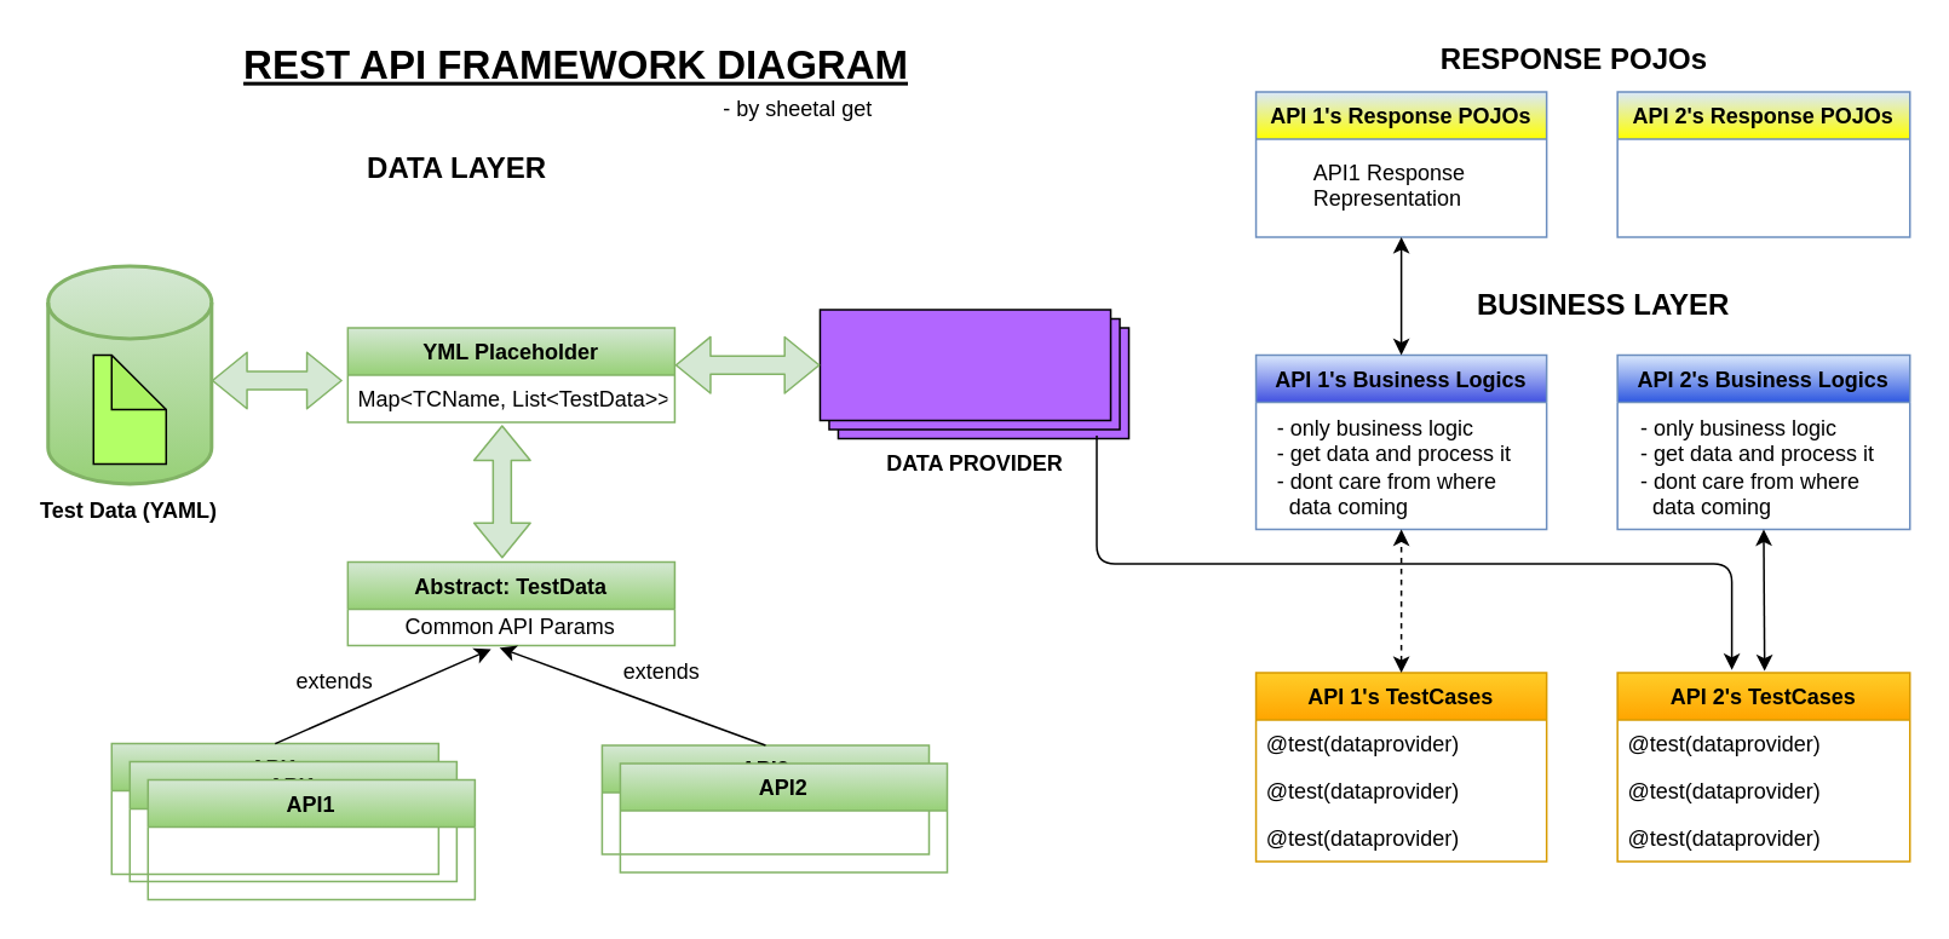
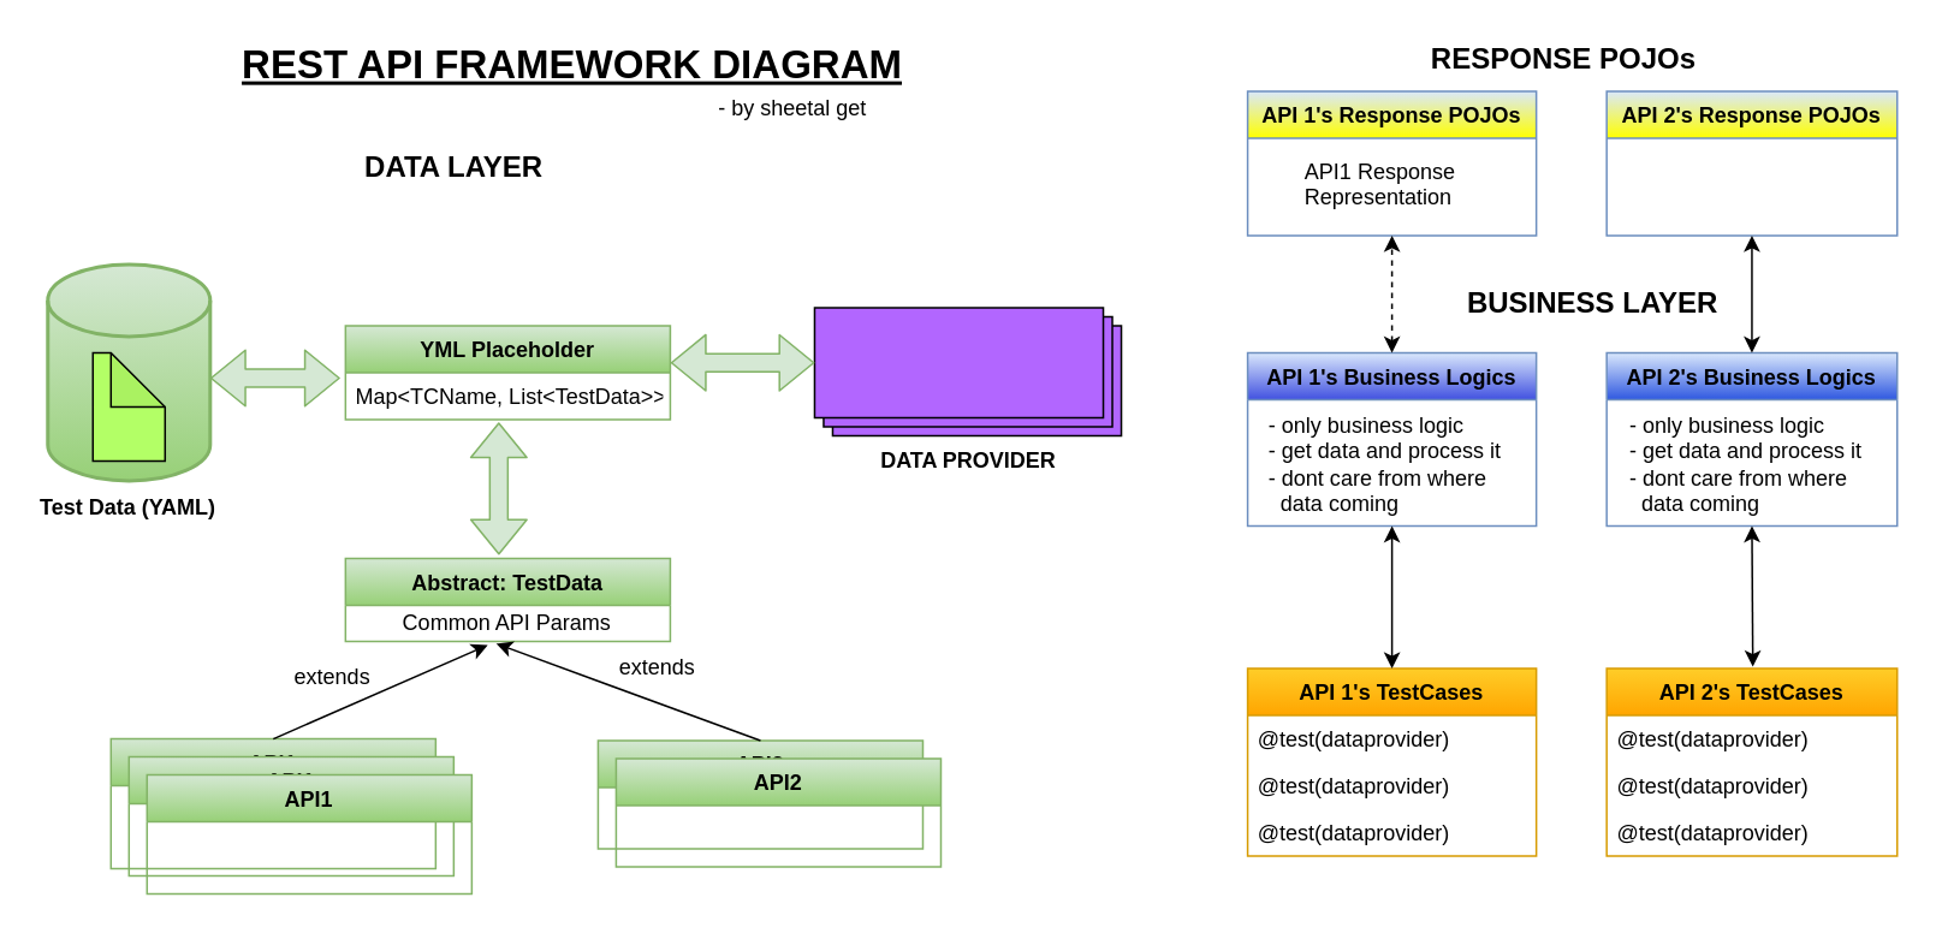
  <mxCell id="0" />
  <mxCell id="1" parent="0" />
  <mxCell id="2" value="" style="strokeWidth=2;html=1;shape=mxgraph.flowchart.database;whiteSpace=wrap;fillColor=#d5e8d4;strokeColor=#82b366;gradientColor=#97d077;" parent="1" vertex="1"><mxGeometry x="26" y="146" width="90" height="120" as="geometry" /></mxCell>
  <mxCell id="3" value="" style="shape=note;whiteSpace=wrap;html=1;backgroundOutline=1;darkOpacity=0.05;fillColor=#B3FF66;" parent="1" vertex="1"><mxGeometry x="51" y="195" width="40" height="60" as="geometry" /></mxCell>
  <mxCell id="4" value="&lt;span style=&quot;font-family: &amp;#34;helvetica&amp;#34; , &amp;#34;arial&amp;#34; , sans-serif ; font-size: 0px&quot;&gt;%3CmxGraphModel%3E%3Croot%3E%3CmxCell%20id%3D%220%22%2F%3E%3CmxCell%20id%3D%221%22%20parent%3D%220%22%2F%3E%3CmxCell%20id%3D%222%22%20value%3D%22POJO%20For%20API1's%26lt%3Bbr%26gt%3BTestData%22%20style%3D%22text%3Bhtml%3D1%3Bresizable%3D0%3Bpoints%3D%5B%5D%3Bautosize%3D1%3Balign%3Dleft%3BverticalAlign%3Dtop%3BspacingTop%3D-4%3B%22%20vertex%3D%221%22%20parent%3D%221%22%3E%3CmxGeometry%20x%3D%22205%22%20y%3D%22405%22%20width%3D%22110%22%20height%3D%2230%22%20as%3D%22geometry%22%2F%3E%3C%2FmxCell%3E%3C%2Froot%3E%3C%2FmxGraphModel%3E&lt;/span&gt;" style="text;html=1;resizable=0;points=[];autosize=1;align=left;verticalAlign=top;spacingTop=-4;" parent="1" vertex="1"><mxGeometry x="245" y="395" width="20" height="20" as="geometry" /></mxCell>
  <mxCell id="5" value="Abstract: TestData" style="swimlane;fontStyle=1;childLayout=stackLayout;horizontal=1;startSize=26;fillColor=#d5e8d4;horizontalStack=0;resizeParent=1;resizeParentMax=0;resizeLast=0;collapsible=1;marginBottom=0;strokeColor=#82b366;gradientColor=#97d077;" parent="1" vertex="1"><mxGeometry x="191" y="309" width="180" height="46" as="geometry" /></mxCell>
  <mxCell id="6" value="&amp;nbsp; &amp;nbsp; &amp;nbsp; &amp;nbsp; &amp;nbsp;Common API Params" style="text;html=1;resizable=0;points=[];autosize=1;align=left;verticalAlign=top;spacingTop=-4;" vertex="1" parent="5"><mxGeometry y="26" width="180" height="20" as="geometry" /></mxCell>
  <mxCell id="7" value="YML Placeholder" style="swimlane;fontStyle=1;childLayout=stackLayout;horizontal=1;startSize=26;fillColor=#d5e8d4;horizontalStack=0;resizeParent=1;resizeParentMax=0;resizeLast=0;collapsible=1;marginBottom=0;gradientColor=#97d077;strokeColor=#82b366;" parent="1" vertex="1"><mxGeometry x="191" y="180" width="180" height="52" as="geometry" /></mxCell>
  <mxCell id="8" value="Map&lt;TCName, List&lt;TestData&gt;&gt;" style="text;strokeColor=none;fillColor=none;align=left;verticalAlign=top;spacingLeft=4;spacingRight=4;overflow=hidden;rotatable=0;points=[[0,0.5],[1,0.5]];portConstraint=eastwest;" parent="7" vertex="1"><mxGeometry y="26" width="180" height="26" as="geometry" /></mxCell>
  <mxCell id="9" value="API 1's TestCases" style="swimlane;fontStyle=1;childLayout=stackLayout;horizontal=1;startSize=26;fillColor=#ffcd28;horizontalStack=0;resizeParent=1;resizeParentMax=0;resizeLast=0;collapsible=1;marginBottom=0;strokeColor=#d79b00;gradientColor=#ffa500;" parent="1" vertex="1"><mxGeometry x="691" y="370" width="160" height="104" as="geometry" /></mxCell>
  <mxCell id="10" value="@test(dataprovider)" style="text;strokeColor=none;fillColor=none;align=left;verticalAlign=top;spacingLeft=4;spacingRight=4;overflow=hidden;rotatable=0;points=[[0,0.5],[1,0.5]];portConstraint=eastwest;" parent="9" vertex="1"><mxGeometry y="26" width="160" height="26" as="geometry" /></mxCell>
  <mxCell id="11" value="@test(dataprovider)" style="text;strokeColor=none;fillColor=none;align=left;verticalAlign=top;spacingLeft=4;spacingRight=4;overflow=hidden;rotatable=0;points=[[0,0.5],[1,0.5]];portConstraint=eastwest;" parent="9" vertex="1"><mxGeometry y="52" width="160" height="26" as="geometry" /></mxCell>
  <mxCell id="12" value="@test(dataprovider)" style="text;strokeColor=none;fillColor=none;align=left;verticalAlign=top;spacingLeft=4;spacingRight=4;overflow=hidden;rotatable=0;points=[[0,0.5],[1,0.5]];portConstraint=eastwest;" parent="9" vertex="1"><mxGeometry y="78" width="160" height="26" as="geometry" /></mxCell>
  <mxCell id="13" value="API 2's TestCases" style="swimlane;fontStyle=1;childLayout=stackLayout;horizontal=1;startSize=26;fillColor=#ffcd28;horizontalStack=0;resizeParent=1;resizeParentMax=0;resizeLast=0;collapsible=1;marginBottom=0;gradientColor=#ffa500;strokeColor=#d79b00;" parent="1" vertex="1"><mxGeometry x="890" y="370" width="161" height="104" as="geometry" /></mxCell>
  <mxCell id="14" value="@test(dataprovider)" style="text;strokeColor=none;fillColor=none;align=left;verticalAlign=top;spacingLeft=4;spacingRight=4;overflow=hidden;rotatable=0;points=[[0,0.5],[1,0.5]];portConstraint=eastwest;" parent="13" vertex="1"><mxGeometry y="26" width="161" height="26" as="geometry" /></mxCell>
  <mxCell id="15" value="@test(dataprovider)" style="text;strokeColor=none;fillColor=none;align=left;verticalAlign=top;spacingLeft=4;spacingRight=4;overflow=hidden;rotatable=0;points=[[0,0.5],[1,0.5]];portConstraint=eastwest;" parent="13" vertex="1"><mxGeometry y="52" width="161" height="26" as="geometry" /></mxCell>
  <mxCell id="16" value="@test(dataprovider)" style="text;strokeColor=none;fillColor=none;align=left;verticalAlign=top;spacingLeft=4;spacingRight=4;overflow=hidden;rotatable=0;points=[[0,0.5],[1,0.5]];portConstraint=eastwest;" parent="13" vertex="1"><mxGeometry y="78" width="161" height="26" as="geometry" /></mxCell>
  <mxCell id="17" style="edgeStyle=orthogonalEdgeStyle;rounded=0;orthogonalLoop=1;jettySize=auto;html=1;" parent="1" edge="1"><mxGeometry relative="1" as="geometry"><mxPoint x="761" y="330" as="targetPoint" /><mxPoint x="761" y="330" as="sourcePoint" /></mxGeometry></mxCell>
  <mxCell id="18" value="&lt;b&gt;DATA PROVIDER&lt;/b&gt;" style="verticalLabelPosition=bottom;verticalAlign=top;html=1;shape=mxgraph.basic.layered_rect;dx=10;outlineConnect=0;strokeColor=#000000;fillColor=#B266FF;gradientColor=none;" parent="1" vertex="1"><mxGeometry x="451" y="170" width="170" height="71" as="geometry" /></mxCell>
  <mxCell id="19" value="API 1's Business Logics" style="swimlane;fontStyle=1;childLayout=stackLayout;horizontal=1;startSize=26;fillColor=#dae8fc;horizontalStack=0;resizeParent=1;resizeParentMax=0;resizeLast=0;collapsible=1;marginBottom=0;strokeColor=#6c8ebf;gradientColor=#4151E0;" parent="1" vertex="1"><mxGeometry x="691" y="195" width="160" height="96" as="geometry" /></mxCell>
  <mxCell id="20" value="API 2's Business Logics" style="swimlane;fontStyle=1;childLayout=stackLayout;horizontal=1;startSize=26;fillColor=#dae8fc;horizontalStack=0;resizeParent=1;resizeParentMax=0;resizeLast=0;collapsible=1;marginBottom=0;strokeColor=#6c8ebf;gradientColor=#2F58E0;" parent="1" vertex="1"><mxGeometry x="890" y="195" width="161" height="96" as="geometry" /></mxCell>
  <mxCell id="21" value="&lt;b&gt;&lt;font style=&quot;font-size: 16px&quot;&gt;BUSINESS LAYER&lt;/font&gt;&lt;/b&gt;" style="text;html=1;resizable=0;points=[];autosize=1;align=left;verticalAlign=top;spacingTop=-4;" parent="1" vertex="1"><mxGeometry x="811" y="155" width="150" height="20" as="geometry" /></mxCell>
  <mxCell id="22" value="&lt;b&gt;&lt;font style=&quot;font-size: 16px&quot;&gt;DATA LAYER&lt;/font&gt;&lt;/b&gt;" style="text;html=1;resizable=0;points=[];autosize=1;align=left;verticalAlign=top;spacingTop=-4;" parent="1" vertex="1"><mxGeometry x="200" y="80" width="110" height="20" as="geometry" /></mxCell>
  <mxCell id="23" value="API 1's Response POJOs" style="swimlane;fontStyle=1;childLayout=stackLayout;horizontal=1;startSize=26;fillColor=#dae8fc;horizontalStack=0;resizeParent=1;resizeParentMax=0;resizeLast=0;collapsible=1;marginBottom=0;strokeColor=#6c8ebf;gradientColor=#FFFF00;" parent="1" vertex="1"><mxGeometry x="691" y="50" width="160" height="80" as="geometry" /></mxCell>
  <mxCell id="24" value="API 2's Response POJOs" style="swimlane;fontStyle=1;childLayout=stackLayout;horizontal=1;startSize=26;fillColor=#dae8fc;horizontalStack=0;resizeParent=1;resizeParentMax=0;resizeLast=0;collapsible=1;marginBottom=0;strokeColor=#6c8ebf;gradientColor=#FFFF00;" parent="1" vertex="1"><mxGeometry x="890" y="50" width="161" height="80" as="geometry" /></mxCell>
  <mxCell id="25" value="&lt;b&gt;&lt;font style=&quot;font-size: 16px&quot;&gt;RESPONSE POJOs&lt;/font&gt;&lt;/b&gt;" style="text;html=1;resizable=0;points=[];autosize=1;align=left;verticalAlign=top;spacingTop=-4;" parent="1" vertex="1"><mxGeometry x="791" y="20" width="160" height="20" as="geometry" /></mxCell>
- <mxCell id="26" value="" style="endArrow=classic;startArrow=classic;html=1;exitX=0.5;exitY=0;exitDx=0;exitDy=0;entryX=0.5;entryY=1;entryDx=0;entryDy=0;" parent="1" source="19" target="23" edge="1"><mxGeometry width="50" height="50" relative="1" as="geometry"><mxPoint x="626" y="179.5" as="sourcePoint" /><mxPoint x="676" y="129.5" as="targetPoint" /></mxGeometry></mxCell>
- <mxCell id="28" value="" style="edgeStyle=elbowEdgeStyle;elbow=vertical;endArrow=classic;html=1;entryX=0.391;entryY=-0.015;entryDx=0;entryDy=0;exitX=0.896;exitY=0.977;exitDx=0;exitDy=0;exitPerimeter=0;entryPerimeter=0;" parent="1" source="18" target="13" edge="1"><mxGeometry width="50" height="50" relative="1" as="geometry"><mxPoint x="651" y="340" as="sourcePoint" /><mxPoint x="515" y="270" as="targetPoint" /><Array as="points"><mxPoint x="631" y="310" /><mxPoint x="791" y="340" /></Array></mxGeometry></mxCell>
+ <mxCell id="26" value="" style="endArrow=classic;startArrow=classic;html=1;exitX=0.5;exitY=0;exitDx=0;exitDy=0;entryX=0.5;entryY=1;entryDx=0;entryDy=0;dashed=1;" parent="1" source="19" target="23" edge="1"><mxGeometry width="50" height="50" relative="1" as="geometry"><mxPoint x="626" y="179.5" as="sourcePoint" /><mxPoint x="676" y="129.5" as="targetPoint" /></mxGeometry></mxCell>
+ <mxCell id="27" value="" style="endArrow=classic;startArrow=classic;html=1;entryX=0.5;entryY=1;entryDx=0;entryDy=0;" parent="1" source="20" target="24" edge="1"><mxGeometry width="50" height="50" relative="1" as="geometry"><mxPoint x="781" y="205" as="sourcePoint" /><mxPoint x="971" y="160" as="targetPoint" /></mxGeometry></mxCell>
  <mxCell id="29" value="" style="endArrow=classic;startArrow=classic;html=1;entryX=0.5;entryY=1;entryDx=0;entryDy=0;" parent="1" target="20" edge="1"><mxGeometry width="50" height="50" relative="1" as="geometry"><mxPoint x="971" y="369" as="sourcePoint" /><mxPoint x="991" y="300" as="targetPoint" /></mxGeometry></mxCell>
- <mxCell id="30" value="" style="endArrow=classic;startArrow=classic;html=1;entryX=0.5;entryY=1;entryDx=0;entryDy=0;exitX=0.5;exitY=0;exitDx=0;exitDy=0;dashed=1;" parent="1" source="9" target="19" edge="1"><mxGeometry width="50" height="50" relative="1" as="geometry"><mxPoint x="981" y="379" as="sourcePoint" /><mxPoint x="980.5" y="301" as="targetPoint" /></mxGeometry></mxCell>
+ <mxCell id="30" value="" style="endArrow=classic;startArrow=classic;html=1;entryX=0.5;entryY=1;entryDx=0;entryDy=0;exitX=0.5;exitY=0;exitDx=0;exitDy=0;" parent="1" source="9" target="19" edge="1"><mxGeometry width="50" height="50" relative="1" as="geometry"><mxPoint x="981" y="379" as="sourcePoint" /><mxPoint x="980.5" y="301" as="targetPoint" /></mxGeometry></mxCell>
  <mxCell id="31" value="&lt;b&gt;Test Data (YAML)&lt;/b&gt;" style="text;html=1;resizable=0;points=[];autosize=1;align=left;verticalAlign=top;spacingTop=-4;" parent="1" vertex="1"><mxGeometry x="20" y="271" width="110" height="20" as="geometry" /></mxCell>
  <mxCell id="32" value="&lt;b&gt;&lt;font style=&quot;font-size: 22px&quot;&gt;&lt;u&gt;REST API FRAMEWORK DIAGRAM&lt;/u&gt;&lt;/font&gt;&lt;/b&gt;" style="text;html=1;resizable=0;points=[];autosize=1;align=left;verticalAlign=top;spacingTop=-4;" parent="1" vertex="1"><mxGeometry x="132" y="20" width="380" height="20" as="geometry" /></mxCell>
  <mxCell id="33" value="API1" style="swimlane;fontStyle=1;childLayout=stackLayout;horizontal=1;startSize=26;fillColor=#d5e8d4;horizontalStack=0;resizeParent=1;resizeParentMax=0;resizeLast=0;collapsible=1;marginBottom=0;strokeColor=#82b366;gradientColor=#97d077;" vertex="1" parent="1"><mxGeometry x="61" y="409" width="180" height="72" as="geometry" /></mxCell>
  <mxCell id="34" value="API2" style="swimlane;fontStyle=1;childLayout=stackLayout;horizontal=1;startSize=26;fillColor=#d5e8d4;horizontalStack=0;resizeParent=1;resizeParentMax=0;resizeLast=0;collapsible=1;marginBottom=0;strokeColor=#82b366;gradientColor=#97d077;" vertex="1" parent="1"><mxGeometry x="331" y="410" width="180" height="60" as="geometry" /></mxCell>
  <mxCell id="35" value="API1" style="swimlane;fontStyle=1;childLayout=stackLayout;horizontal=1;startSize=26;fillColor=#d5e8d4;horizontalStack=0;resizeParent=1;resizeParentMax=0;resizeLast=0;collapsible=1;marginBottom=0;strokeColor=#82b366;gradientColor=#97d077;" vertex="1" parent="1"><mxGeometry x="71" y="419" width="180" height="66" as="geometry" /></mxCell>
  <mxCell id="36" value="API1" style="swimlane;fontStyle=1;childLayout=stackLayout;horizontal=1;startSize=26;fillColor=#d5e8d4;horizontalStack=0;resizeParent=1;resizeParentMax=0;resizeLast=0;collapsible=1;marginBottom=0;strokeColor=#82b366;gradientColor=#97d077;" vertex="1" parent="1"><mxGeometry x="81" y="429" width="180" height="66" as="geometry" /></mxCell>
  <mxCell id="37" value="API2" style="swimlane;fontStyle=1;childLayout=stackLayout;horizontal=1;startSize=26;fillColor=#d5e8d4;horizontalStack=0;resizeParent=1;resizeParentMax=0;resizeLast=0;collapsible=1;marginBottom=0;strokeColor=#82b366;gradientColor=#97d077;" vertex="1" parent="1"><mxGeometry x="341" y="420" width="180" height="60" as="geometry" /></mxCell>
  <mxCell id="38" value="" style="endArrow=classic;html=1;entryX=0.438;entryY=1.1;entryDx=0;entryDy=0;entryPerimeter=0;exitX=0.5;exitY=0;exitDx=0;exitDy=0;" edge="1" parent="1" source="33" target="6"><mxGeometry width="50" height="50" relative="1" as="geometry"><mxPoint x="21" y="640" as="sourcePoint" /><mxPoint x="71" y="590" as="targetPoint" /></mxGeometry></mxCell>
  <mxCell id="39" value="" style="endArrow=classic;html=1;exitX=0.5;exitY=0;exitDx=0;exitDy=0;entryX=0.464;entryY=1.06;entryDx=0;entryDy=0;entryPerimeter=0;" edge="1" parent="1" source="34" target="6"><mxGeometry width="50" height="50" relative="1" as="geometry"><mxPoint x="21" y="640" as="sourcePoint" /><mxPoint x="71" y="590" as="targetPoint" /></mxGeometry></mxCell>
  <mxCell id="40" value="extends" style="text;html=1;resizable=0;points=[];autosize=1;align=left;verticalAlign=top;spacingTop=-4;" vertex="1" parent="1"><mxGeometry x="161" y="365" width="60" height="20" as="geometry" /></mxCell>
  <mxCell id="41" value="" style="shape=flexArrow;endArrow=classic;startArrow=classic;html=1;entryX=0.472;entryY=1.058;entryDx=0;entryDy=0;entryPerimeter=0;fillColor=#d5e8d4;strokeColor=#82b366;" edge="1" parent="1" target="8"><mxGeometry width="50" height="50" relative="1" as="geometry"><mxPoint x="276" y="307" as="sourcePoint" /><mxPoint x="71" y="590" as="targetPoint" /></mxGeometry></mxCell>
  <mxCell id="42" value="" style="shape=flexArrow;endArrow=classic;startArrow=classic;html=1;fillColor=#d5e8d4;strokeColor=#82b366;" edge="1" parent="1"><mxGeometry width="50" height="50" relative="1" as="geometry"><mxPoint x="116" y="209" as="sourcePoint" /><mxPoint x="188" y="209" as="targetPoint" /></mxGeometry></mxCell>
  <mxCell id="43" value="" style="shape=flexArrow;endArrow=classic;startArrow=classic;html=1;entryX=0;entryY=0;entryDx=0;entryDy=30.5;entryPerimeter=0;exitX=1.001;exitY=0.394;exitDx=0;exitDy=0;exitPerimeter=0;fillColor=#d5e8d4;strokeColor=#82b366;" edge="1" parent="1" source="7" target="18"><mxGeometry width="50" height="50" relative="1" as="geometry"><mxPoint x="21" y="640" as="sourcePoint" /><mxPoint x="71" y="590" as="targetPoint" /></mxGeometry></mxCell>
  <mxCell id="44" value="extends" style="text;html=1;resizable=0;points=[];autosize=1;align=left;verticalAlign=top;spacingTop=-4;" vertex="1" parent="1"><mxGeometry x="341" y="360" width="60" height="20" as="geometry" /></mxCell>
  <mxCell id="45" value="- only business logic&lt;br&gt;- get data and process it&lt;br&gt;- dont care from where &lt;br&gt;&amp;nbsp; data coming" style="text;html=1;resizable=0;points=[];autosize=1;align=left;verticalAlign=top;spacingTop=-4;" vertex="1" parent="1"><mxGeometry x="701" y="226" width="140" height="60" as="geometry" /></mxCell>
  <mxCell id="46" value="API1 Response &lt;br&gt;Representation" style="text;html=1;resizable=0;points=[];autosize=1;align=left;verticalAlign=top;spacingTop=-4;" vertex="1" parent="1"><mxGeometry x="721" y="85" width="100" height="30" as="geometry" /></mxCell>
  <mxCell id="47" value="- only business logic&lt;br&gt;- get data and process it&lt;br&gt;- dont care from where&amp;nbsp;&lt;br&gt;&amp;nbsp; data coming" style="text;html=1;resizable=0;points=[];autosize=1;align=left;verticalAlign=top;spacingTop=-4;" vertex="1" parent="1"><mxGeometry x="900.5" y="226" width="140" height="60" as="geometry" /></mxCell>
  <mxCell id="48" value="- by sheetal get" style="text;html=1;resizable=0;points=[];autosize=1;align=left;verticalAlign=top;spacingTop=-4;" vertex="1" parent="1"><mxGeometry x="396" y="50" width="110" height="20" as="geometry" /></mxCell>
